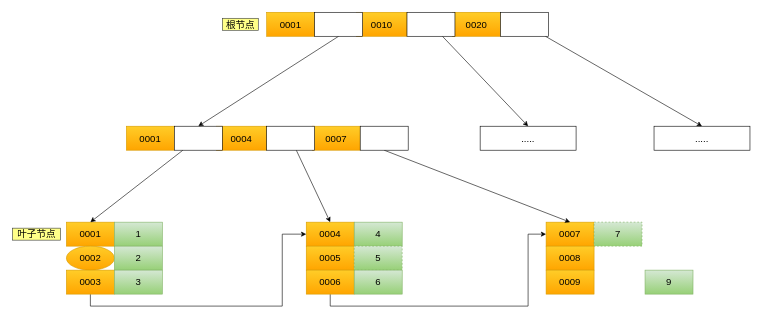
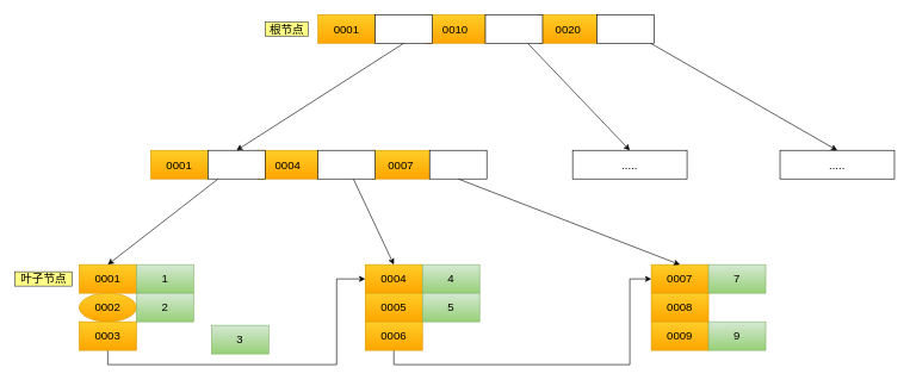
  <mxCell id="0" />
  <mxCell id="1" parent="0" />
  <mxCell id="2" value="0001" style="rounded=0;whiteSpace=wrap;html=1;fontSize=16;fillColor=#ffcd28;gradientColor=#ffa500;strokeColor=#d79b00;" vertex="1" parent="1"><mxGeometry x="110" y="370" width="80" height="40" as="geometry" /></mxCell>
  <mxCell id="3" value="1" style="rounded=0;whiteSpace=wrap;html=1;fontSize=16;fillColor=#d5e8d4;gradientColor=#97d077;strokeColor=#82b366;" vertex="1" parent="1"><mxGeometry x="190" y="370" width="80" height="40" as="geometry" /></mxCell>
  <mxCell id="4" value="0002" style="ellipse;whiteSpace=wrap;html=1;fontSize=16;fillColor=#ffcd28;gradientColor=#ffa500;strokeColor=#d79b00;" vertex="1" parent="1"><mxGeometry x="110" y="410" width="80" height="40" as="geometry" /></mxCell>
  <mxCell id="5" value="2" style="rounded=0;whiteSpace=wrap;html=1;fontSize=16;fillColor=#d5e8d4;gradientColor=#97d077;strokeColor=#82b366;" vertex="1" parent="1"><mxGeometry x="190" y="410" width="80" height="40" as="geometry" /></mxCell>
  <mxCell id="6" value="0001" style="rounded=0;whiteSpace=wrap;html=1;fontSize=16;fillColor=#ffcd28;gradientColor=#ffa500;strokeColor=#d79b00;" vertex="1" parent="1"><mxGeometry x="210" y="210" width="80" height="40" as="geometry" /></mxCell>
  <mxCell id="7" value="0004" style="rounded=0;whiteSpace=wrap;html=1;fontSize=16;fillColor=#ffcd28;gradientColor=#ffa500;strokeColor=#d79b00;" vertex="1" parent="1"><mxGeometry x="360" y="210" width="84" height="40" as="geometry" /></mxCell>
  <mxCell id="8" value="0007" style="rounded=0;whiteSpace=wrap;html=1;fontSize=16;fillColor=#ffcd28;gradientColor=#ffa500;strokeColor=#d79b00;" vertex="1" parent="1"><mxGeometry x="520" y="210" width="80" height="40" as="geometry" /></mxCell>
  <mxCell id="9" style="rounded=0;orthogonalLoop=1;jettySize=auto;html=1;entryX=0;entryY=0.5;entryDx=0;entryDy=0;fontSize=16;exitX=0.5;exitY=1;exitDx=0;exitDy=0;edgeStyle=orthogonalEdgeStyle;" edge="1" parent="1" source="10" target="12"><mxGeometry relative="1" as="geometry"><Array as="points"><mxPoint x="150" y="510" /><mxPoint x="470" y="510" /><mxPoint x="470" y="390" /></Array></mxGeometry></mxCell>
  <mxCell id="10" value="0003" style="rounded=0;whiteSpace=wrap;html=1;fontSize=16;fillColor=#ffcd28;gradientColor=#ffa500;strokeColor=#d79b00;" vertex="1" parent="1"><mxGeometry x="110" y="450" width="80" height="40" as="geometry" /></mxCell>
- <mxCell id="11" value="3" style="rounded=0;whiteSpace=wrap;html=1;fontSize=16;fillColor=#d5e8d4;gradientColor=#97d077;strokeColor=#82b366;" vertex="1" parent="1"><mxGeometry x="190" y="450" width="80" height="40" as="geometry" /></mxCell>
+ <mxCell id="11" value="3" style="rounded=0;whiteSpace=wrap;html=1;fontSize=16;fillColor=#d5e8d4;gradientColor=#97d077;strokeColor=#82b366;" vertex="1" parent="1"><mxGeometry x="295" y="455" width="80" height="40" as="geometry" /></mxCell>
  <mxCell id="12" value="0004" style="rounded=0;whiteSpace=wrap;html=1;fontSize=16;fillColor=#ffcd28;gradientColor=#ffa500;strokeColor=#d79b00;" vertex="1" parent="1"><mxGeometry x="510" y="370" width="80" height="40" as="geometry" /></mxCell>
  <mxCell id="13" value="4" style="rounded=0;whiteSpace=wrap;html=1;fontSize=16;fillColor=#d5e8d4;gradientColor=#97d077;strokeColor=#82b366;" vertex="1" parent="1"><mxGeometry x="590" y="370" width="80" height="40" as="geometry" /></mxCell>
  <mxCell id="14" value="0005" style="rounded=0;whiteSpace=wrap;html=1;fontSize=16;fillColor=#ffcd28;gradientColor=#ffa500;strokeColor=#d79b00;" vertex="1" parent="1"><mxGeometry x="510" y="410" width="80" height="40" as="geometry" /></mxCell>
- <mxCell id="15" value="5" style="rounded=0;whiteSpace=wrap;html=1;fontSize=16;fillColor=#d5e8d4;gradientColor=#97d077;strokeColor=#82b366;dashed=1;" vertex="1" parent="1"><mxGeometry x="590" y="410" width="80" height="40" as="geometry" /></mxCell>
+ <mxCell id="15" value="5" style="rounded=0;whiteSpace=wrap;html=1;fontSize=16;fillColor=#d5e8d4;gradientColor=#97d077;strokeColor=#82b366;" vertex="1" parent="1"><mxGeometry x="590" y="410" width="80" height="40" as="geometry" /></mxCell>
  <mxCell id="16" style="edgeStyle=orthogonalEdgeStyle;rounded=0;orthogonalLoop=1;jettySize=auto;html=1;entryX=0;entryY=0.5;entryDx=0;entryDy=0;fontSize=16;" edge="1" parent="1" source="17" target="19"><mxGeometry relative="1" as="geometry"><Array as="points"><mxPoint x="550" y="510" /><mxPoint x="880" y="510" /><mxPoint x="880" y="390" /></Array></mxGeometry></mxCell>
  <mxCell id="17" value="0006" style="rounded=0;whiteSpace=wrap;html=1;fontSize=16;fillColor=#ffcd28;gradientColor=#ffa500;strokeColor=#d79b00;" vertex="1" parent="1"><mxGeometry x="510" y="450" width="80" height="40" as="geometry" /></mxCell>
- <mxCell id="18" value="6" style="rounded=0;whiteSpace=wrap;html=1;fontSize=16;fillColor=#d5e8d4;gradientColor=#97d077;strokeColor=#82b366;" vertex="1" parent="1"><mxGeometry x="590" y="450" width="80" height="40" as="geometry" /></mxCell>
  <mxCell id="19" value="0007" style="rounded=0;whiteSpace=wrap;html=1;fontSize=16;fillColor=#ffcd28;gradientColor=#ffa500;strokeColor=#d79b00;" vertex="1" parent="1"><mxGeometry x="910" y="370" width="80" height="40" as="geometry" /></mxCell>
- <mxCell id="20" value="7" style="rounded=0;whiteSpace=wrap;html=1;fontSize=16;fillColor=#d5e8d4;gradientColor=#97d077;strokeColor=#82b366;dashed=1;" vertex="1" parent="1"><mxGeometry x="990" y="370" width="80" height="40" as="geometry" /></mxCell>
+ <mxCell id="20" value="7" style="rounded=0;whiteSpace=wrap;html=1;fontSize=16;fillColor=#d5e8d4;gradientColor=#97d077;strokeColor=#82b366;" vertex="1" parent="1"><mxGeometry x="990" y="370" width="80" height="40" as="geometry" /></mxCell>
  <mxCell id="21" value="0008" style="rounded=0;whiteSpace=wrap;html=1;fontSize=16;fillColor=#ffcd28;gradientColor=#ffa500;strokeColor=#d79b00;" vertex="1" parent="1"><mxGeometry x="910" y="410" width="80" height="40" as="geometry" /></mxCell>
  <mxCell id="22" value="0009" style="rounded=0;whiteSpace=wrap;html=1;fontSize=16;fillColor=#ffcd28;gradientColor=#ffa500;strokeColor=#d79b00;" vertex="1" parent="1"><mxGeometry x="910" y="450" width="80" height="40" as="geometry" /></mxCell>
- <mxCell id="23" value="9" style="rounded=0;whiteSpace=wrap;html=1;fontSize=16;fillColor=#d5e8d4;gradientColor=#97d077;strokeColor=#82b366;" vertex="1" parent="1"><mxGeometry x="1075" y="450" width="80" height="40" as="geometry" /></mxCell>
+ <mxCell id="23" value="9" style="rounded=0;whiteSpace=wrap;html=1;fontSize=16;fillColor=#d5e8d4;gradientColor=#97d077;strokeColor=#82b366;" vertex="1" parent="1"><mxGeometry x="990" y="450" width="80" height="40" as="geometry" /></mxCell>
  <mxCell id="24" style="edgeStyle=none;rounded=0;orthogonalLoop=1;jettySize=auto;html=1;entryX=0.5;entryY=0;entryDx=0;entryDy=0;fontSize=16;" edge="1" parent="1" source="25" target="2"><mxGeometry relative="1" as="geometry" /></mxCell>
  <mxCell id="25" value="" style="rounded=0;whiteSpace=wrap;html=1;fontSize=16;" vertex="1" parent="1"><mxGeometry x="290" y="210" width="80" height="40" as="geometry" /></mxCell>
  <mxCell id="26" style="edgeStyle=none;rounded=0;orthogonalLoop=1;jettySize=auto;html=1;entryX=0.5;entryY=0;entryDx=0;entryDy=0;fontSize=16;" edge="1" parent="1" source="27" target="12"><mxGeometry relative="1" as="geometry" /></mxCell>
  <mxCell id="27" value="" style="rounded=0;whiteSpace=wrap;html=1;fontSize=16;" vertex="1" parent="1"><mxGeometry x="444" y="210" width="80" height="40" as="geometry" /></mxCell>
  <mxCell id="28" style="edgeStyle=none;rounded=0;orthogonalLoop=1;jettySize=auto;html=1;entryX=0.5;entryY=0;entryDx=0;entryDy=0;fontSize=16;exitX=0.5;exitY=1;exitDx=0;exitDy=0;" edge="1" parent="1" source="29" target="19"><mxGeometry relative="1" as="geometry" /></mxCell>
  <mxCell id="29" value="" style="rounded=0;whiteSpace=wrap;html=1;fontSize=16;" vertex="1" parent="1"><mxGeometry x="600" y="210" width="80" height="40" as="geometry" /></mxCell>
  <mxCell id="30" value="....." style="rounded=0;whiteSpace=wrap;html=1;fontSize=16;" vertex="1" parent="1"><mxGeometry x="800" y="210" width="160" height="40" as="geometry" /></mxCell>
  <mxCell id="31" value="....." style="rounded=0;whiteSpace=wrap;html=1;fontSize=16;" vertex="1" parent="1"><mxGeometry x="1090" y="210" width="160" height="40" as="geometry" /></mxCell>
  <mxCell id="32" value="0001" style="rounded=0;whiteSpace=wrap;html=1;fontSize=16;fillColor=#ffcd28;gradientColor=#ffa500;strokeColor=#d79b00;" vertex="1" parent="1"><mxGeometry x="444" y="20" width="80" height="40" as="geometry" /></mxCell>
  <mxCell id="33" value="0010" style="rounded=0;whiteSpace=wrap;html=1;fontSize=16;fillColor=#ffcd28;gradientColor=#ffa500;strokeColor=#d79b00;" vertex="1" parent="1"><mxGeometry x="594" y="20" width="84" height="40" as="geometry" /></mxCell>
  <mxCell id="34" value="0020" style="rounded=0;whiteSpace=wrap;html=1;fontSize=16;fillColor=#ffcd28;gradientColor=#ffa500;strokeColor=#d79b00;" vertex="1" parent="1"><mxGeometry x="754" y="20" width="80" height="40" as="geometry" /></mxCell>
  <mxCell id="35" style="rounded=0;orthogonalLoop=1;jettySize=auto;html=1;entryX=0.5;entryY=0;entryDx=0;entryDy=0;fontSize=16;exitX=0.5;exitY=1;exitDx=0;exitDy=0;" edge="1" parent="1" source="36" target="25"><mxGeometry relative="1" as="geometry" /></mxCell>
  <mxCell id="36" value="" style="rounded=0;whiteSpace=wrap;html=1;fontSize=16;" vertex="1" parent="1"><mxGeometry x="524" y="20" width="80" height="40" as="geometry" /></mxCell>
  <mxCell id="37" style="edgeStyle=none;rounded=0;orthogonalLoop=1;jettySize=auto;html=1;entryX=0.5;entryY=0;entryDx=0;entryDy=0;fontSize=16;" edge="1" parent="1" source="38" target="30"><mxGeometry relative="1" as="geometry" /></mxCell>
  <mxCell id="38" value="" style="rounded=0;whiteSpace=wrap;html=1;fontSize=16;" vertex="1" parent="1"><mxGeometry x="678" y="20" width="80" height="40" as="geometry" /></mxCell>
  <mxCell id="39" style="edgeStyle=none;rounded=0;orthogonalLoop=1;jettySize=auto;html=1;entryX=0.5;entryY=0;entryDx=0;entryDy=0;fontSize=16;" edge="1" parent="1" source="40" target="31"><mxGeometry relative="1" as="geometry" /></mxCell>
  <mxCell id="40" value="" style="rounded=0;whiteSpace=wrap;html=1;fontSize=16;" vertex="1" parent="1"><mxGeometry x="834" y="20" width="80" height="40" as="geometry" /></mxCell>
  <mxCell id="41" value="根节点" style="text;html=1;align=center;verticalAlign=middle;resizable=0;points=[];autosize=1;strokeColor=#36393d;fillColor=#ffff88;fontSize=16;" vertex="1" parent="1"><mxGeometry x="370" y="30" width="60" height="20" as="geometry" /></mxCell>
  <mxCell id="42" value="叶子节点" style="text;html=1;align=center;verticalAlign=middle;resizable=0;points=[];autosize=1;strokeColor=#36393d;fillColor=#ffff88;fontSize=16;" vertex="1" parent="1"><mxGeometry x="20" y="380" width="80" height="20" as="geometry" /></mxCell>
